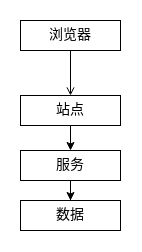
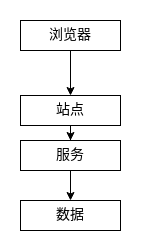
  <mxCell id="0" />
  <mxCell id="1" parent="0" />
- <mxCell id="2" style="edgeStyle=orthogonalEdgeStyle;rounded=0;orthogonalLoop=1;jettySize=auto;html=1;exitX=0.5;exitY=1;exitDx=0;exitDy=0;fontFamily=Verdana;fontSize=14;endArrow=open;" edge="1" parent="1" source="3" target="5"><mxGeometry relative="1" as="geometry" /></mxCell>
+ <mxCell id="2" style="edgeStyle=orthogonalEdgeStyle;rounded=0;orthogonalLoop=1;jettySize=auto;html=1;exitX=0.5;exitY=1;exitDx=0;exitDy=0;fontFamily=Verdana;fontSize=14;" edge="1" parent="1" source="3" target="5"><mxGeometry relative="1" as="geometry" /></mxCell>
  <mxCell id="3" value="浏览器" style="rounded=0;whiteSpace=wrap;html=1;fontSize=14;fontFamily=Verdana;" vertex="1" parent="1"><mxGeometry x="20" y="20" width="100" height="30" as="geometry" /></mxCell>
  <mxCell id="4" style="edgeStyle=orthogonalEdgeStyle;rounded=0;orthogonalLoop=1;jettySize=auto;html=1;exitX=0.5;exitY=1;exitDx=0;exitDy=0;fontFamily=Verdana;fontSize=14;" edge="1" parent="1" source="5" target="7"><mxGeometry relative="1" as="geometry" /></mxCell>
  <mxCell id="5" value="站点" style="rounded=0;whiteSpace=wrap;html=1;fontSize=14;fontFamily=Verdana;" vertex="1" parent="1"><mxGeometry x="20" y="95" width="100" height="30" as="geometry" /></mxCell>
  <mxCell id="6" style="edgeStyle=orthogonalEdgeStyle;rounded=0;orthogonalLoop=1;jettySize=auto;html=1;exitX=0.5;exitY=1;exitDx=0;exitDy=0;fontFamily=Verdana;fontSize=14;" edge="1" parent="1" source="7" target="8"><mxGeometry relative="1" as="geometry" /></mxCell>
- <mxCell id="7" value="服务" style="rounded=0;whiteSpace=wrap;html=1;fontSize=14;fontFamily=Verdana;" vertex="1" parent="1"><mxGeometry x="20" y="150" width="100" height="30" as="geometry" /></mxCell>
+ <mxCell id="7" value="服务" style="rounded=0;whiteSpace=wrap;html=1;fontSize=14;fontFamily=Verdana;" vertex="1" parent="1"><mxGeometry x="20" y="140" width="100" height="30" as="geometry" /></mxCell>
  <mxCell id="8" value="数据" style="rounded=0;whiteSpace=wrap;html=1;fontSize=14;fontFamily=Verdana;" vertex="1" parent="1"><mxGeometry x="20" y="200" width="100" height="30" as="geometry" /></mxCell>
